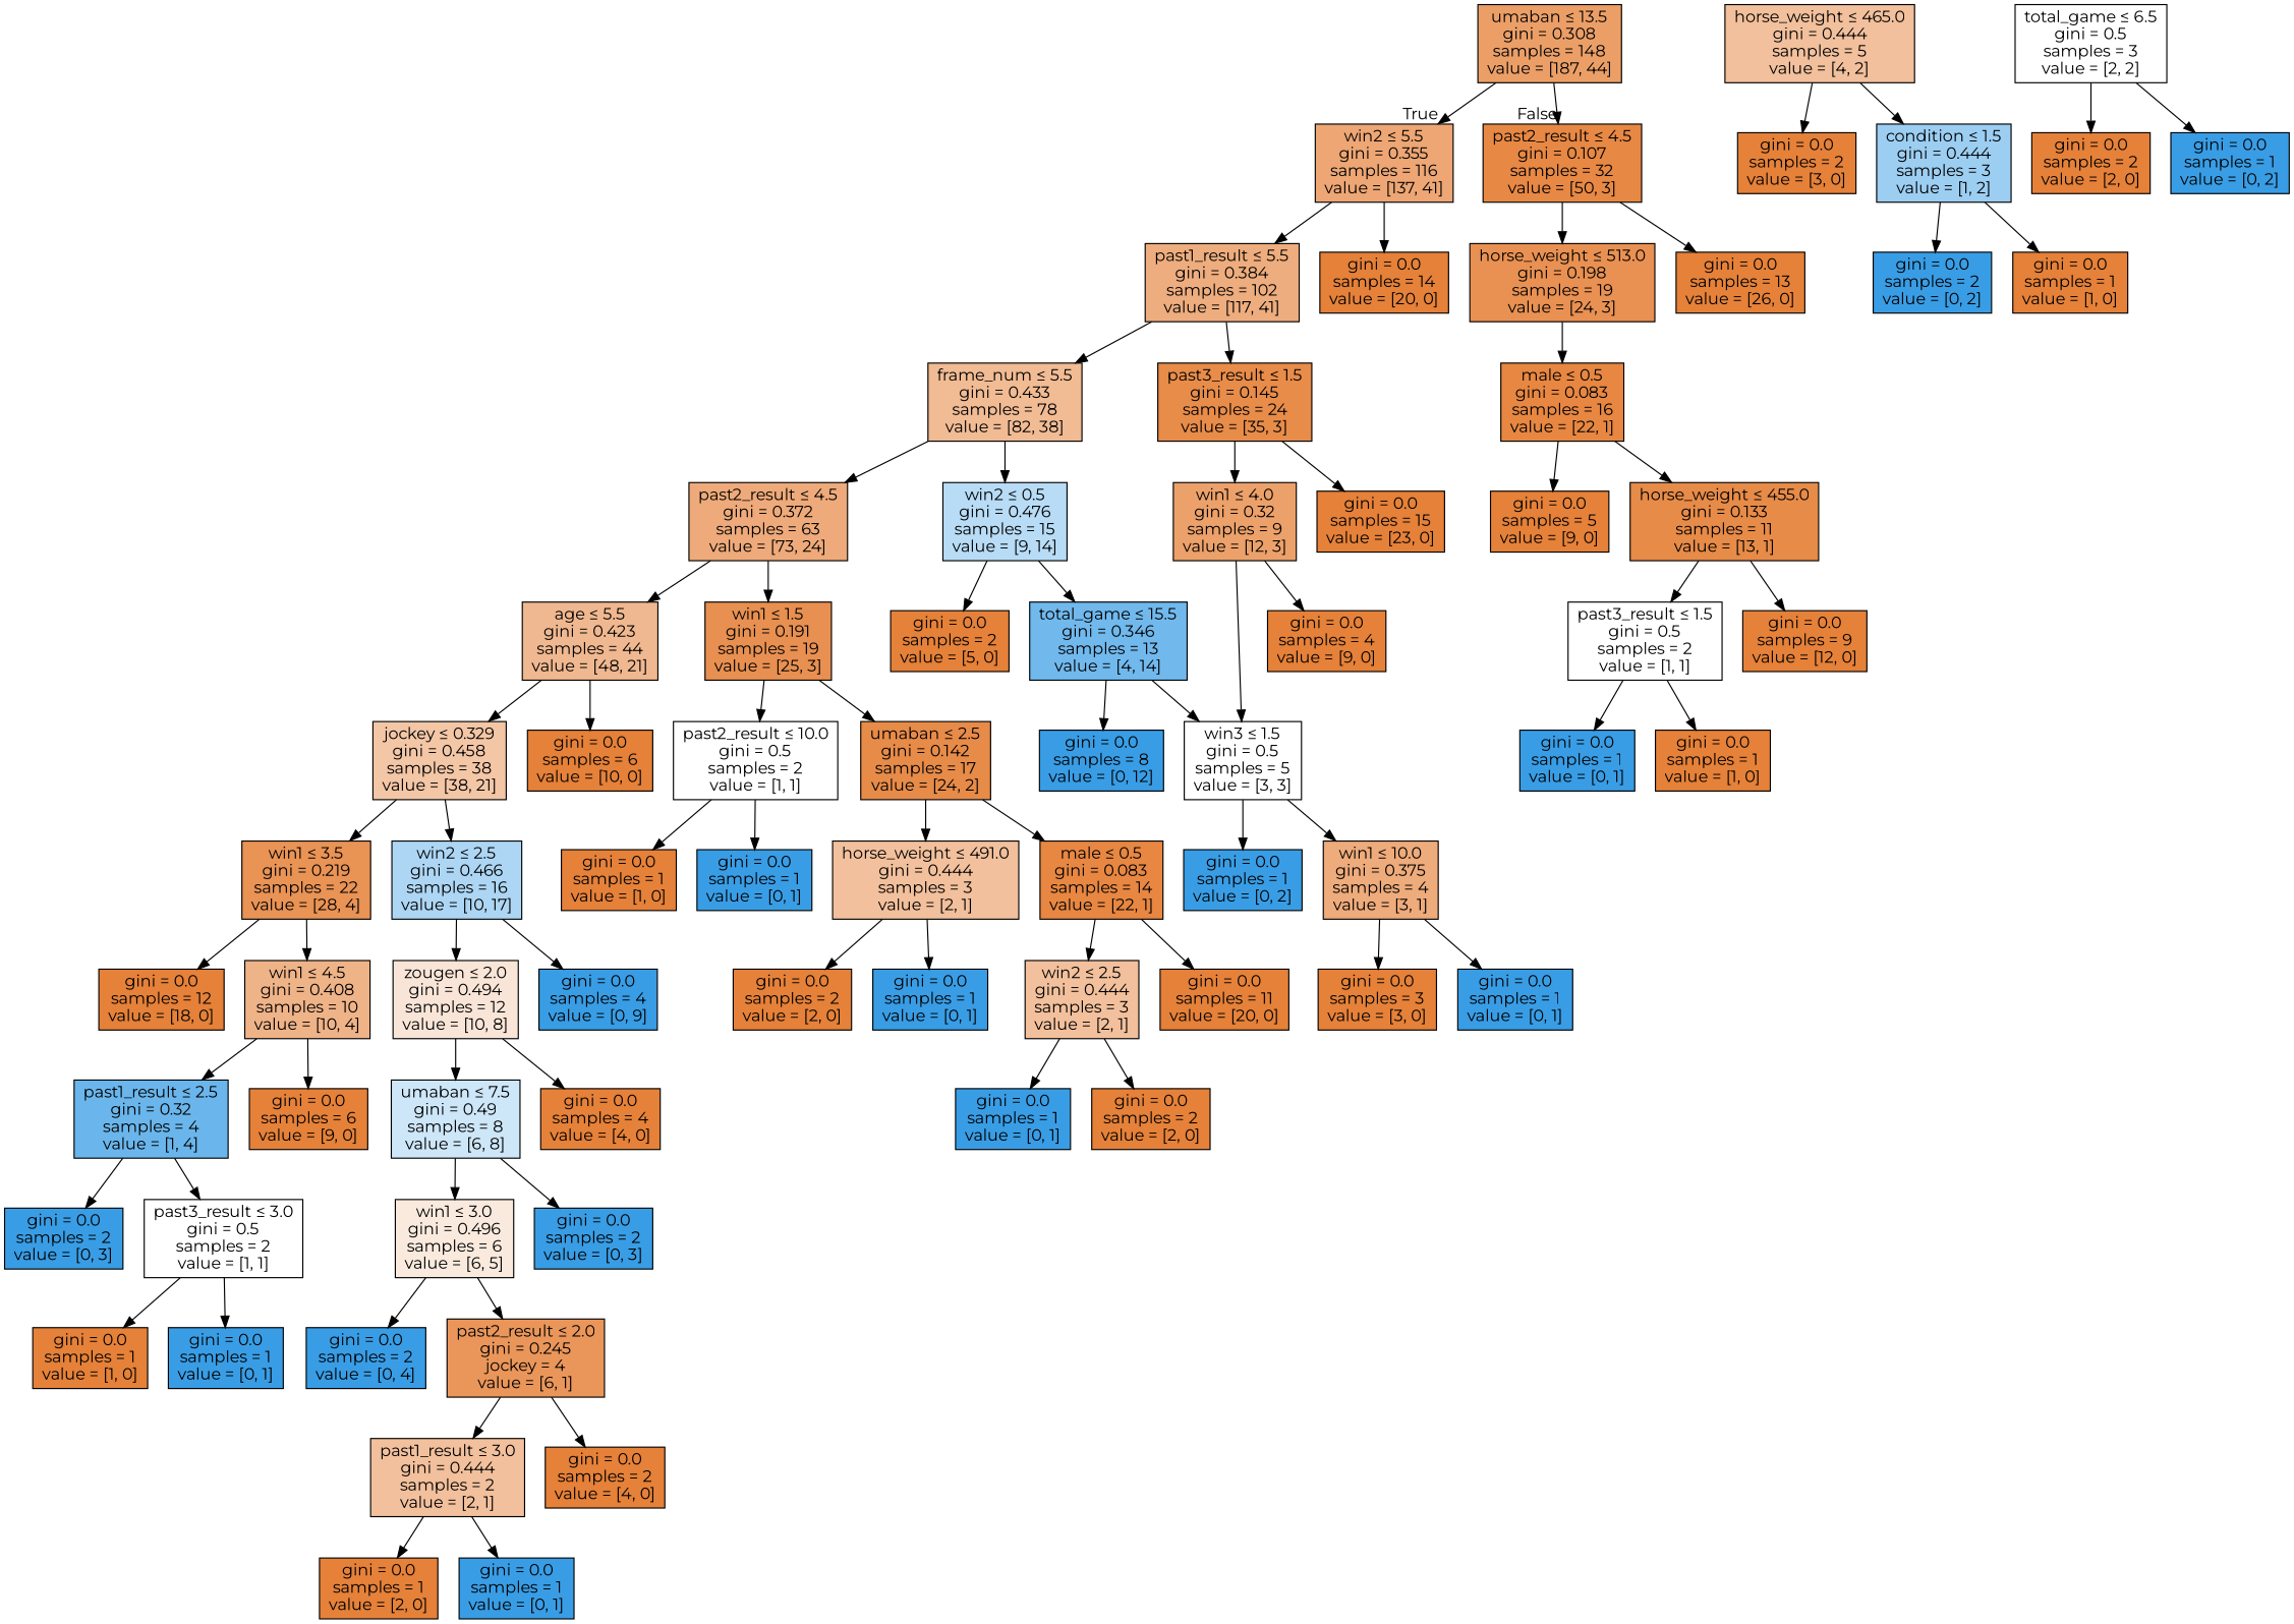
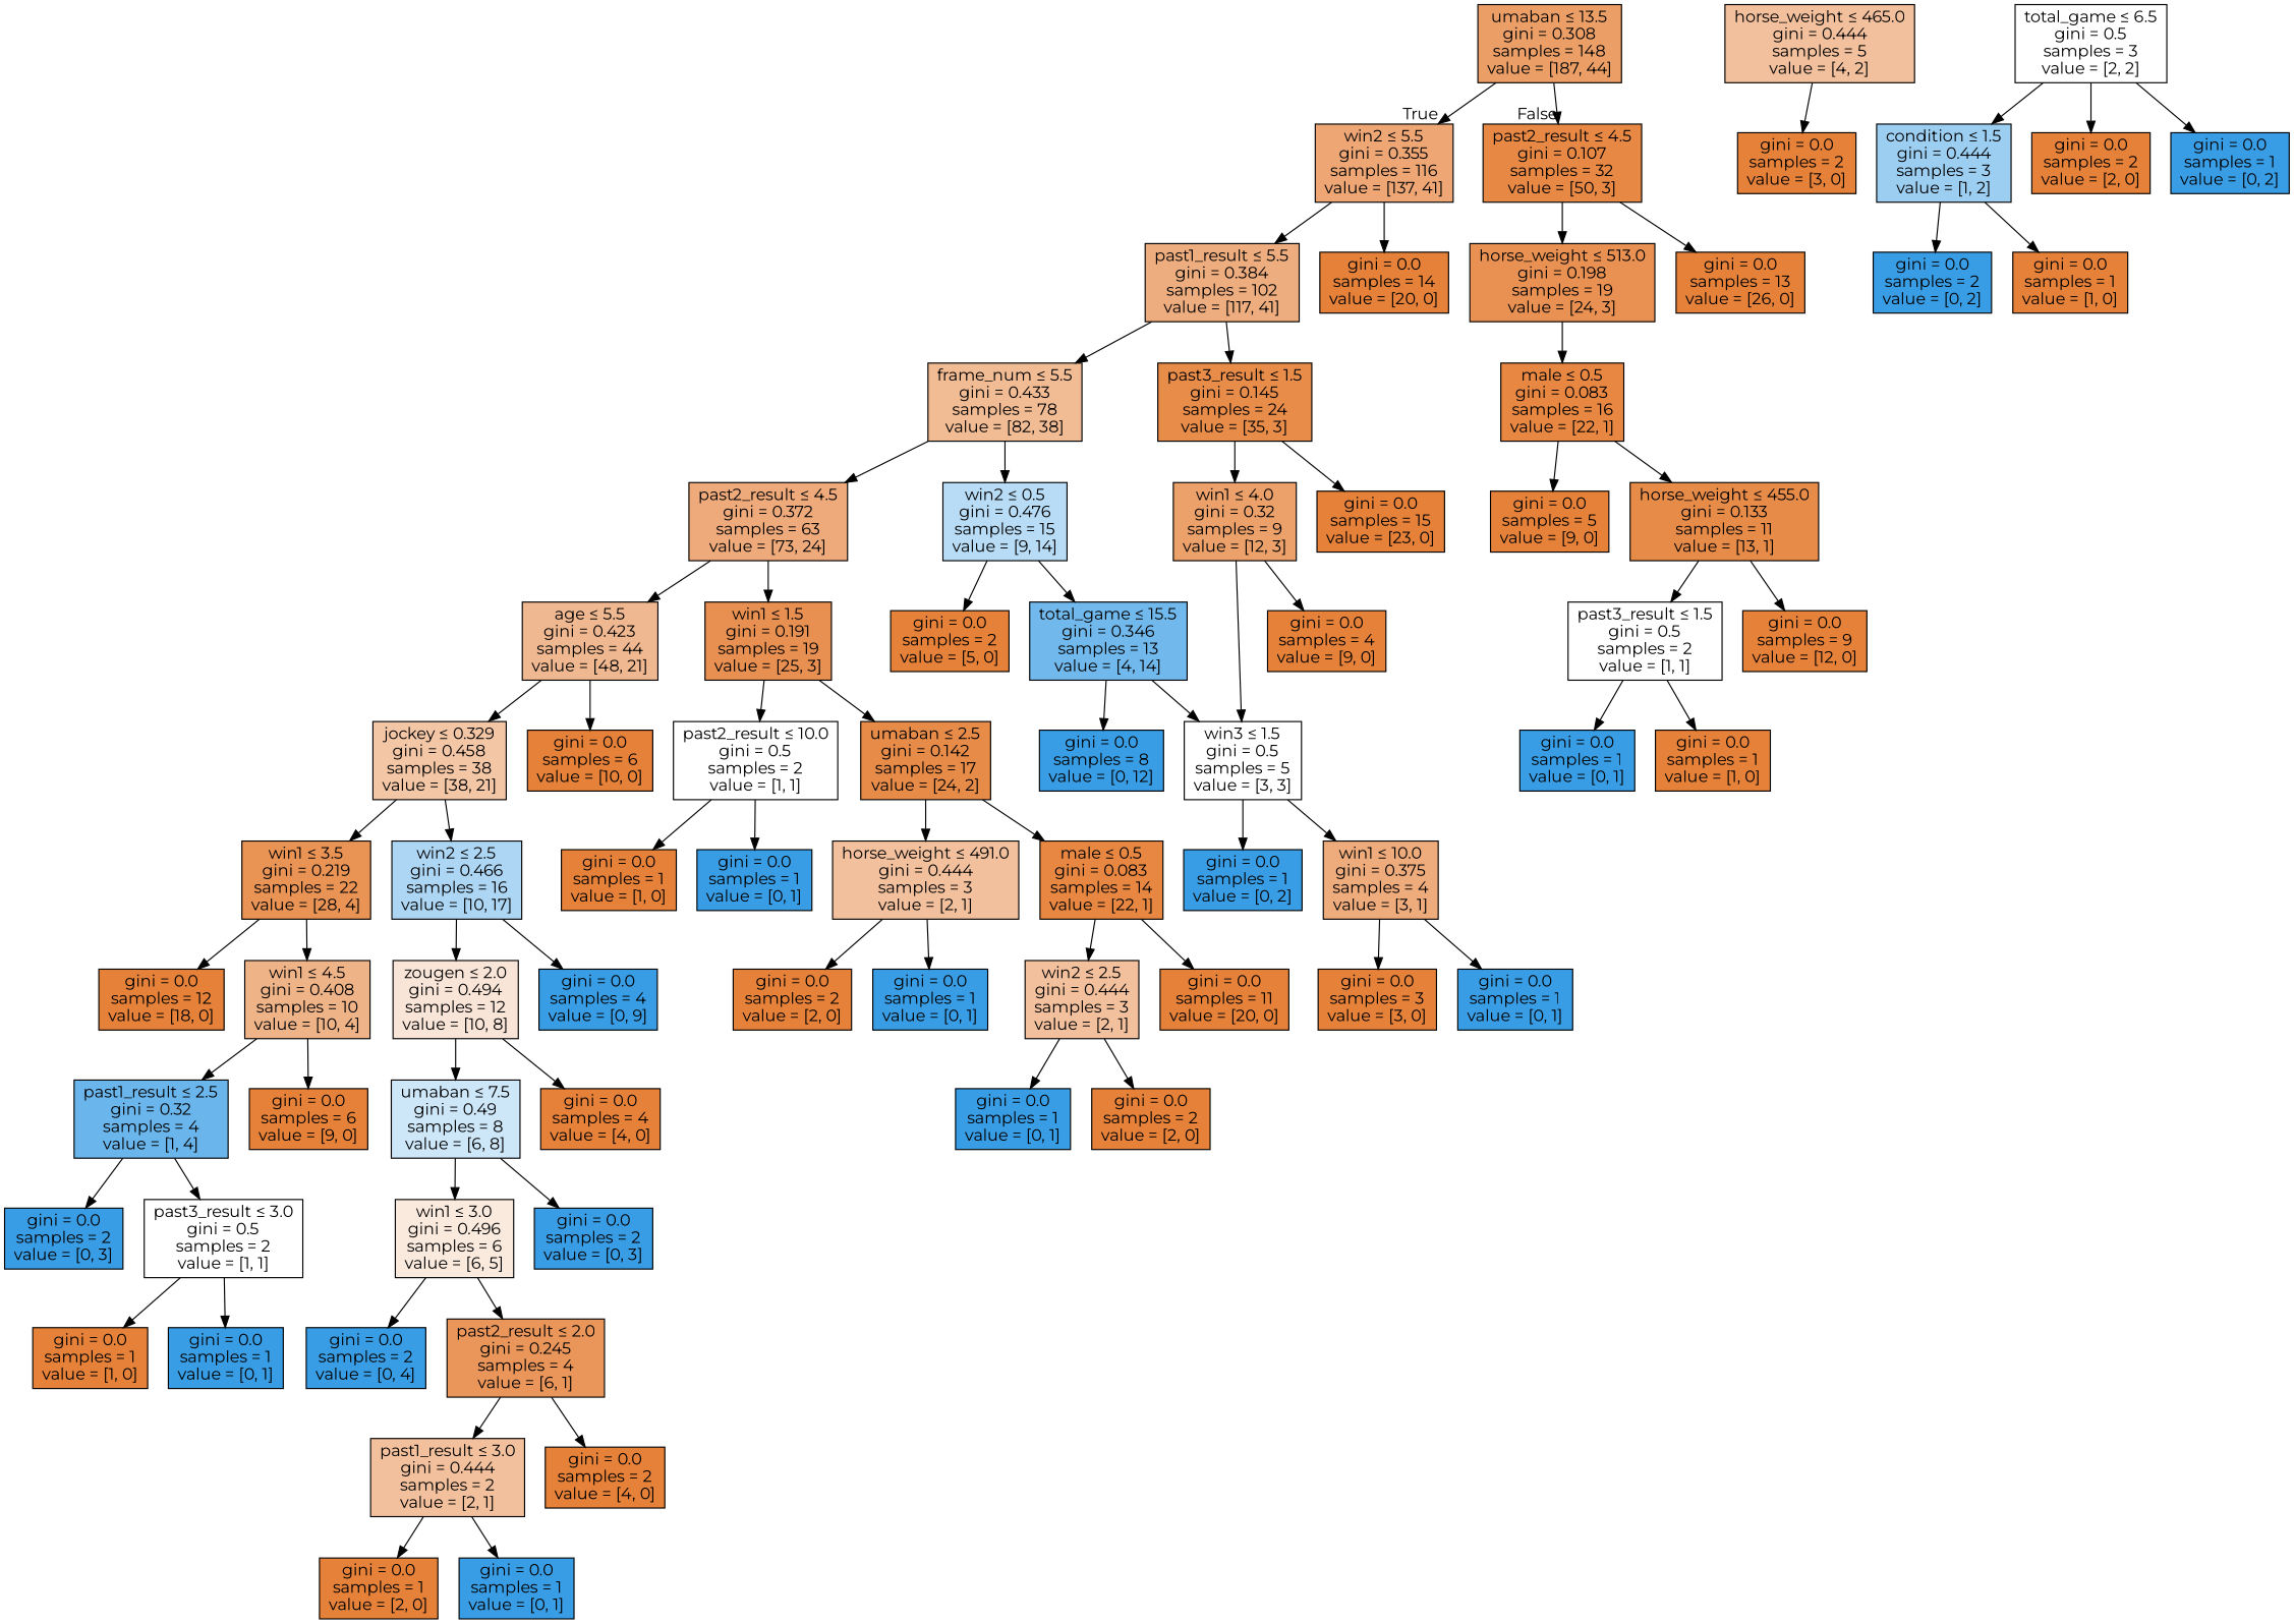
  digraph {
    fontname=Montserrat
    node [color=black fillcolor="#e58139ff" fontname=Montserrat shape=box style=filled]
    edge [fontname=Montserrat]
    n1 [fillcolor="#e58139c3" label=<umaban &le; 13.5<br/>gini = 0.308<br/>samples = 148<br/>value = [187, 44]>]
    n2 [fillcolor="#e58139b3" label=<win2 &le; 5.5<br/>gini = 0.355<br/>samples = 116<br/>value = [137, 41]>]
    n3 [fillcolor="#e58139f0" label=<past2_result &le; 4.5<br/>gini = 0.107<br/>samples = 32<br/>value = [50, 3]>]
    n4 [fillcolor="#e58139a6" label=<past1_result &le; 5.5<br/>gini = 0.384<br/>samples = 102<br/>value = [117, 41]>]
    n5 [label=<gini = 0.0<br/>samples = 14<br/>value = [20, 0]>]
    n6 [fillcolor="#e58139df" label=<horse_weight &le; 513.0<br/>gini = 0.198<br/>samples = 19<br/>value = [24, 3]>]
    n7 [label=<gini = 0.0<br/>samples = 13<br/>value = [26, 0]>]
    n8 [fillcolor="#e5813989" label=<frame_num &le; 5.5<br/>gini = 0.433<br/>samples = 78<br/>value = [82, 38]>]
    n9 [fillcolor="#e58139e9" label=<past3_result &le; 1.5<br/>gini = 0.145<br/>samples = 24<br/>value = [35, 3]>]
    n10 [fillcolor="#e58139ab" label=<past2_result &le; 4.5<br/>gini = 0.372<br/>samples = 63<br/>value = [73, 24]>]
    n11 [fillcolor="#399de55b" label=<win2 &le; 0.5<br/>gini = 0.476<br/>samples = 15<br/>value = [9, 14]>]
    n12 [fillcolor="#e58139bf" label=<win1 &le; 4.0<br/>gini = 0.32<br/>samples = 9<br/>value = [12, 3]>]
    n13 [label=<gini = 0.0<br/>samples = 15<br/>value = [23, 0]>]
    n14 [fillcolor="#e581398f" label=<age &le; 5.5<br/>gini = 0.423<br/>samples = 44<br/>value = [48, 21]>]
    n15 [fillcolor="#e58139e0" label=<win1 &le; 1.5<br/>gini = 0.191<br/>samples = 19<br/>value = [25, 3]>]
    n16 [label=<gini = 0.0<br/>samples = 2<br/>value = [5, 0]>]
    n17 [fillcolor="#399de5b6" label=<total_game &le; 15.5<br/>gini = 0.346<br/>samples = 13<br/>value = [4, 14]>]
    n18 [fillcolor="#e5813972" label=<jockey &le; 0.329<br/>gini = 0.458<br/>samples = 38<br/>value = [38, 21]>]
    n19 [label=<gini = 0.0<br/>samples = 6<br/>value = [10, 0]>]
    n20 [fillcolor="#e5813900" label=<past2_result &le; 10.0<br/>gini = 0.5<br/>samples = 2<br/>value = [1, 1]>]
    n21 [fillcolor="#e58139ea" label=<umaban &le; 2.5<br/>gini = 0.142<br/>samples = 17<br/>value = [24, 2]>]
    n22 [fillcolor="#e58139db" label=<win1 &le; 3.5<br/>gini = 0.219<br/>samples = 22<br/>value = [28, 4]>]
    n23 [fillcolor="#399de569" label=<win2 &le; 2.5<br/>gini = 0.466<br/>samples = 16<br/>value = [10, 17]>]
    n24 [label=<gini = 0.0<br/>samples = 12<br/>value = [18, 0]>]
    n25 [fillcolor="#e5813999" label=<win1 &le; 4.5<br/>gini = 0.408<br/>samples = 10<br/>value = [10, 4]>]
    n26 [fillcolor="#e5813933" label=<zougen &le; 2.0<br/>gini = 0.494<br/>samples = 12<br/>value = [10, 8]>]
    n27 [fillcolor="#399de5ff" label=<gini = 0.0<br/>samples = 4<br/>value = [0, 9]>]
    n28 [fillcolor="#399de5bf" label=<past1_result &le; 2.5<br/>gini = 0.32<br/>samples = 4<br/>value = [1, 4]>]
    n29 [label=<gini = 0.0<br/>samples = 6<br/>value = [9, 0]>]
    n30 [fillcolor="#399de5ff" label=<gini = 0.0<br/>samples = 2<br/>value = [0, 3]>]
    n31 [fillcolor="#e5813900" label=<past3_result &le; 3.0<br/>gini = 0.5<br/>samples = 2<br/>value = [1, 1]>]
    n32 [label=<gini = 0.0<br/>samples = 1<br/>value = [1, 0]>]
    n33 [fillcolor="#399de5ff" label=<gini = 0.0<br/>samples = 1<br/>value = [0, 1]>]
    n34 [fillcolor="#399de540" label=<umaban &le; 7.5<br/>gini = 0.49<br/>samples = 8<br/>value = [6, 8]>]
    n35 [label=<gini = 0.0<br/>samples = 4<br/>value = [4, 0]>]
    n36 [fillcolor="#e581392a" label=<win1 &le; 3.0<br/>gini = 0.496<br/>samples = 6<br/>value = [6, 5]>]
    n37 [fillcolor="#399de5ff" label=<gini = 0.0<br/>samples = 2<br/>value = [0, 3]>]
    n38 [fillcolor="#399de5ff" label=<gini = 0.0<br/>samples = 2<br/>value = [0, 4]>]
-   n39 [fillcolor="#e58139d4" label=<past2_result &le; 2.0<br/>gini = 0.245<br/>jockey = 4<br/>value = [6, 1]>]
+   n39 [fillcolor="#e58139d4" label=<past2_result &le; 2.0<br/>gini = 0.245<br/>samples = 4<br/>value = [6, 1]>]
    n40 [fillcolor="#e581397f" label=<past1_result &le; 3.0<br/>gini = 0.444<br/>samples = 2<br/>value = [2, 1]>]
    n41 [label=<gini = 0.0<br/>samples = 2<br/>value = [4, 0]>]
    n42 [label=<gini = 0.0<br/>samples = 1<br/>value = [2, 0]>]
    n43 [fillcolor="#399de5ff" label=<gini = 0.0<br/>samples = 1<br/>value = [0, 1]>]
    n44 [label=<gini = 0.0<br/>samples = 1<br/>value = [1, 0]>]
    n45 [fillcolor="#399de5ff" label=<gini = 0.0<br/>samples = 1<br/>value = [0, 1]>]
    n46 [fillcolor="#e581397f" label=<horse_weight &le; 491.0<br/>gini = 0.444<br/>samples = 3<br/>value = [2, 1]>]
    n47 [fillcolor="#e58139f3" label=<male &le; 0.5<br/>gini = 0.083<br/>samples = 14<br/>value = [22, 1]>]
    n48 [label=<gini = 0.0<br/>samples = 2<br/>value = [2, 0]>]
    n49 [fillcolor="#399de5ff" label=<gini = 0.0<br/>samples = 1<br/>value = [0, 1]>]
    n50 [fillcolor="#e581397f" label=<win2 &le; 2.5<br/>gini = 0.444<br/>samples = 3<br/>value = [2, 1]>]
    n51 [label=<gini = 0.0<br/>samples = 11<br/>value = [20, 0]>]
    n52 [fillcolor="#399de5ff" label=<gini = 0.0<br/>samples = 1<br/>value = [0, 1]>]
    n53 [label=<gini = 0.0<br/>samples = 2<br/>value = [2, 0]>]
    n54 [fillcolor="#399de5ff" label=<gini = 0.0<br/>samples = 8<br/>value = [0, 12]>]
    n55 [fillcolor="#e5813900" label=<win3 &le; 1.5<br/>gini = 0.5<br/>samples = 5<br/>value = [3, 3]>]
    n56 [fillcolor="#e581397f" label=<horse_weight &le; 465.0<br/>gini = 0.444<br/>samples = 5<br/>value = [4, 2]>]
    n57 [fillcolor="#399de57f" label=<condition &le; 1.5<br/>gini = 0.444<br/>samples = 3<br/>value = [1, 2]>]
    n58 [label=<gini = 0.0<br/>samples = 2<br/>value = [3, 0]>]
    n59 [fillcolor="#399de5ff" label=<gini = 0.0<br/>samples = 2<br/>value = [0, 2]>]
    n60 [label=<gini = 0.0<br/>samples = 1<br/>value = [1, 0]>]
    n61 [label=<gini = 0.0<br/>samples = 4<br/>value = [9, 0]>]
    n62 [fillcolor="#399de5ff" label=<gini = 0.0<br/>samples = 1<br/>value = [0, 2]>]
    n63 [fillcolor="#e58139aa" label=<win1 &le; 10.0<br/>gini = 0.375<br/>samples = 4<br/>value = [3, 1]>]
    n64 [label=<gini = 0.0<br/>samples = 3<br/>value = [3, 0]>]
    n65 [fillcolor="#399de5ff" label=<gini = 0.0<br/>samples = 1<br/>value = [0, 1]>]
    n66 [fillcolor="#e58139f3" label=<male &le; 0.5<br/>gini = 0.083<br/>samples = 16<br/>value = [22, 1]>]
    n67 [label=<gini = 0.0<br/>samples = 5<br/>value = [9, 0]>]
    n68 [fillcolor="#e58139eb" label=<horse_weight &le; 455.0<br/>gini = 0.133<br/>samples = 11<br/>value = [13, 1]>]
    n69 [fillcolor="#e5813900" label=<total_game &le; 6.5<br/>gini = 0.5<br/>samples = 3<br/>value = [2, 2]>]
    n70 [label=<gini = 0.0<br/>samples = 2<br/>value = [2, 0]>]
    n71 [fillcolor="#399de5ff" label=<gini = 0.0<br/>samples = 1<br/>value = [0, 2]>]
    n72 [fillcolor="#e5813900" label=<past3_result &le; 1.5<br/>gini = 0.5<br/>samples = 2<br/>value = [1, 1]>]
    n73 [label=<gini = 0.0<br/>samples = 9<br/>value = [12, 0]>]
    n74 [fillcolor="#399de5ff" label=<gini = 0.0<br/>samples = 1<br/>value = [0, 1]>]
    n75 [label=<gini = 0.0<br/>samples = 1<br/>value = [1, 0]>]
    n1 -> n2 [headlabel=True labelangle=45 labeldistance=2.5]
    n1 -> n3 [headlabel=False labelangle=-45 labeldistance=2.5]
    n2 -> n4
    n2 -> n5
    n3 -> n6
    n3 -> n7
    n4 -> n8
    n4 -> n9
    n6 -> n66
    n8 -> n10
    n8 -> n11
    n9 -> n12
    n9 -> n13
    n10 -> n14
    n10 -> n15
    n11 -> n16
    n11 -> n17
    n12 -> n55
    n12 -> n61
    n14 -> n18
    n14 -> n19
    n15 -> n20
    n15 -> n21
    n17 -> n54
    n17 -> n55
    n18 -> n22
    n18 -> n23
    n20 -> n44
    n20 -> n45
    n21 -> n46
    n21 -> n47
    n22 -> n24
    n22 -> n25
    n23 -> n26
    n23 -> n27
    n25 -> n28
    n25 -> n29
    n26 -> n34
    n26 -> n35
    n28 -> n30
    n28 -> n31
    n31 -> n32
    n31 -> n33
    n34 -> n36
    n34 -> n37
    n36 -> n38
    n36 -> n39
    n39 -> n40
    n39 -> n41
    n40 -> n42
    n40 -> n43
    n46 -> n48
    n46 -> n49
    n47 -> n50
    n47 -> n51
    n50 -> n52
    n50 -> n53
    n55 -> n62
    n55 -> n63
-   n56 -> n57
+   n69 -> n57
    n56 -> n58
    n57 -> n59
    n57 -> n60
    n63 -> n64
    n63 -> n65
    n66 -> n67
    n66 -> n68
    n68 -> n72
    n68 -> n73
    n69 -> n70
    n69 -> n71
    n72 -> n74
    n72 -> n75
  }
